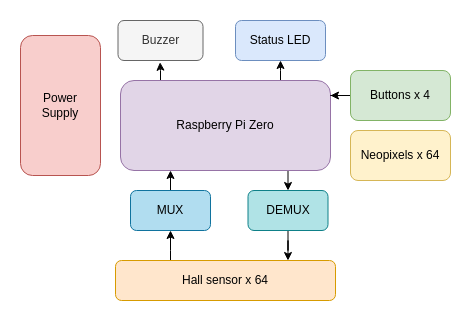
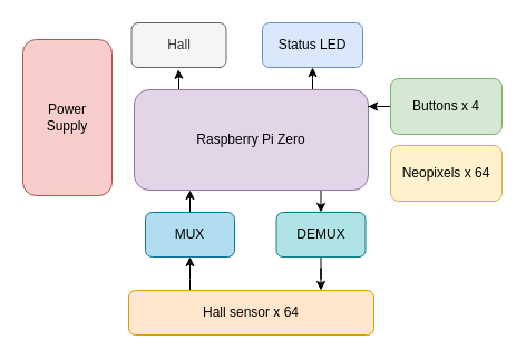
  <mxCell id="0" />
  <mxCell id="1" parent="0" />
  <mxCell id="2" style="edgeStyle=orthogonalEdgeStyle;rounded=0;orthogonalLoop=1;jettySize=auto;html=1;entryX=0.5;entryY=0;entryDx=0;entryDy=0;startArrow=none;startFill=0;endArrow=classic;endFill=1;" edge="1" parent="1" source="5" target="11"><mxGeometry relative="1" as="geometry"><Array as="points"><mxPoint x="288" y="190" /></Array></mxGeometry></mxCell>
  <mxCell id="3" style="edgeStyle=orthogonalEdgeStyle;rounded=0;orthogonalLoop=1;jettySize=auto;html=1;entryX=0.495;entryY=1.044;entryDx=0;entryDy=0;entryPerimeter=0;startArrow=none;startFill=0;endArrow=classic;endFill=1;" edge="1" parent="1" source="5" target="6"><mxGeometry relative="1" as="geometry"><Array as="points"><mxPoint x="160" y="70" /><mxPoint x="160" y="70" /></Array></mxGeometry></mxCell>
  <mxCell id="4" style="edgeStyle=orthogonalEdgeStyle;rounded=0;orthogonalLoop=1;jettySize=auto;html=1;entryX=0.5;entryY=1;entryDx=0;entryDy=0;startArrow=none;startFill=0;endArrow=classic;endFill=1;" edge="1" parent="1" source="5" target="7"><mxGeometry relative="1" as="geometry"><Array as="points"><mxPoint x="280" y="70" /><mxPoint x="280" y="70" /></Array></mxGeometry></mxCell>
  <mxCell id="5" value="Raspberry Pi Zero" style="rounded=1;whiteSpace=wrap;html=1;fillColor=#e1d5e7;strokeColor=#9673a6;" parent="1" vertex="1"><mxGeometry x="120" y="80" width="210" height="90" as="geometry" /></mxCell>
- <mxCell id="6" value="Buzzer" style="rounded=1;whiteSpace=wrap;html=1;fillColor=#f5f5f5;strokeColor=#666666;fontColor=#333333;" parent="1" vertex="1"><mxGeometry x="117.5" y="20" width="85" height="40" as="geometry" /></mxCell>
+ <mxCell id="6" value="Hall" style="rounded=1;whiteSpace=wrap;html=1;fillColor=#f5f5f5;strokeColor=#666666;fontColor=#333333;" parent="1" vertex="1"><mxGeometry x="117.5" y="20" width="85" height="40" as="geometry" /></mxCell>
  <mxCell id="7" value="Status LED" style="rounded=1;whiteSpace=wrap;html=1;fillColor=#dae8fc;strokeColor=#6c8ebf;" parent="1" vertex="1"><mxGeometry x="235" y="20" width="90" height="40" as="geometry" /></mxCell>
  <mxCell id="8" value="" style="edgeStyle=orthogonalEdgeStyle;rounded=0;orthogonalLoop=1;jettySize=auto;html=1;startArrow=none;startFill=0;endArrow=classic;endFill=1;entryX=0.239;entryY=1.002;entryDx=0;entryDy=0;entryPerimeter=0;" edge="1" parent="1" source="9" target="5"><mxGeometry relative="1" as="geometry" /></mxCell>
  <mxCell id="9" value="MUX" style="rounded=1;whiteSpace=wrap;html=1;fillColor=#b1ddf0;strokeColor=#10739e;" parent="1" vertex="1"><mxGeometry x="130" y="190" width="80" height="40" as="geometry" /></mxCell>
  <mxCell id="10" style="edgeStyle=orthogonalEdgeStyle;rounded=0;orthogonalLoop=1;jettySize=auto;html=1;startArrow=none;startFill=0;endArrow=classic;endFill=1;entryX=0.784;entryY=0;entryDx=0;entryDy=0;entryPerimeter=0;" edge="1" parent="1" source="11" target="17"><mxGeometry relative="1" as="geometry" /></mxCell>
  <mxCell id="11" value="DEMUX" style="rounded=1;whiteSpace=wrap;html=1;fillColor=#b0e3e6;strokeColor=#0e8088;" vertex="1" parent="1"><mxGeometry x="247.5" y="190" width="80" height="40" as="geometry" /></mxCell>
  <mxCell id="12" value="Power &lt;br&gt;Supply" style="rounded=1;whiteSpace=wrap;html=1;fillColor=#f8cecc;strokeColor=#b85450;" vertex="1" parent="1"><mxGeometry x="20" y="35" width="80" height="140" as="geometry" /></mxCell>
  <mxCell id="13" value="Neopixels x 64" style="rounded=1;whiteSpace=wrap;html=1;fillColor=#fff2cc;strokeColor=#d6b656;" vertex="1" parent="1"><mxGeometry x="350" y="130" width="100" height="50" as="geometry" /></mxCell>
  <mxCell id="14" style="edgeStyle=orthogonalEdgeStyle;rounded=0;orthogonalLoop=1;jettySize=auto;html=1;entryX=1;entryY=0.167;entryDx=0;entryDy=0;entryPerimeter=0;startArrow=none;startFill=0;endArrow=classic;endFill=1;" edge="1" parent="1" source="15" target="5"><mxGeometry relative="1" as="geometry" /></mxCell>
  <mxCell id="15" value="Buttons x 4" style="rounded=1;whiteSpace=wrap;html=1;fillColor=#d5e8d4;strokeColor=#82b366;" vertex="1" parent="1"><mxGeometry x="350" y="70" width="100" height="50" as="geometry" /></mxCell>
  <mxCell id="16" style="edgeStyle=orthogonalEdgeStyle;rounded=0;orthogonalLoop=1;jettySize=auto;html=1;entryX=0.5;entryY=1;entryDx=0;entryDy=0;startArrow=none;startFill=0;endArrow=classic;endFill=1;" edge="1" parent="1" source="17" target="9"><mxGeometry relative="1" as="geometry"><Array as="points"><mxPoint x="170" y="250" /><mxPoint x="170" y="250" /></Array></mxGeometry></mxCell>
  <mxCell id="17" value="Hall sensor x 64" style="rounded=1;whiteSpace=wrap;html=1;rotation=0;fillColor=#ffe6cc;strokeColor=#d79b00;" vertex="1" parent="1"><mxGeometry x="115" y="260" width="220" height="40" as="geometry" /></mxCell>
